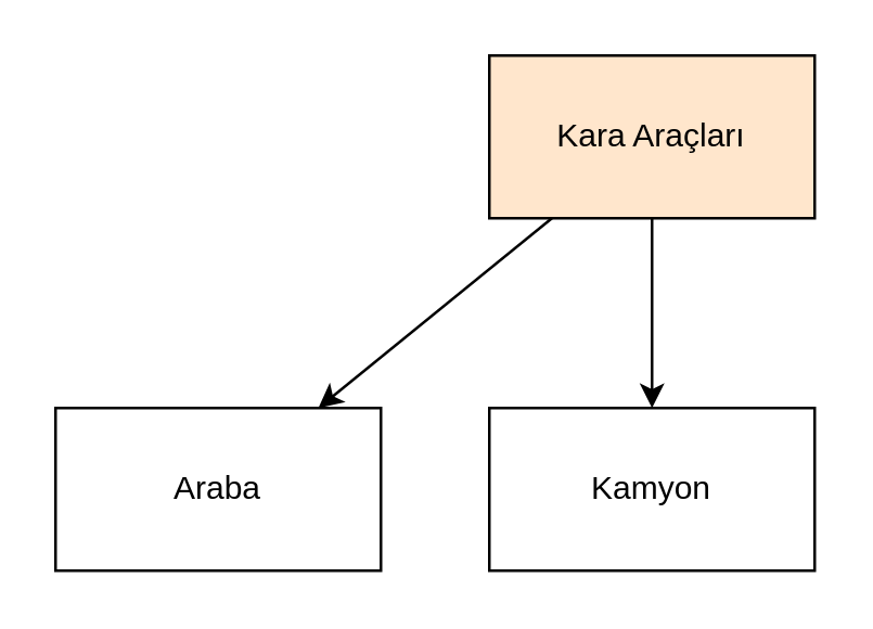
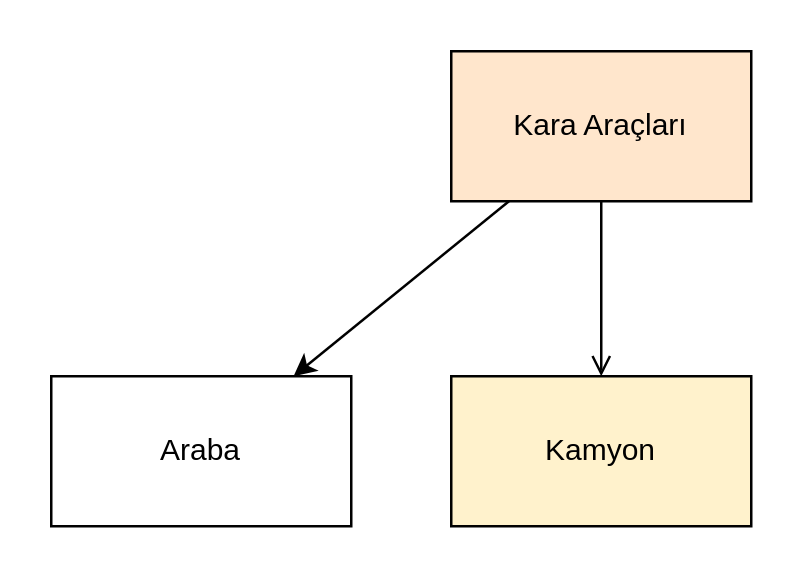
  <mxCell id="0" />
  <mxCell id="1" parent="0" />
  <mxCell id="2" value="" style="edgeStyle=none;html=1;" edge="1" parent="1" source="4" target="5"><mxGeometry relative="1" as="geometry" /></mxCell>
- <mxCell id="3" value="" style="edgeStyle=none;html=1;" edge="1" parent="1" source="4" target="6"><mxGeometry relative="1" as="geometry" /></mxCell>
+ <mxCell id="3" value="" style="edgeStyle=none;html=1;endArrow=open;" edge="1" parent="1" source="4" target="6"><mxGeometry relative="1" as="geometry" /></mxCell>
  <mxCell id="4" value="Kara Araçları" style="rounded=0;whiteSpace=wrap;html=1;fillColor=#ffe6cc;" vertex="1" parent="1"><mxGeometry x="180" y="20" width="120" height="60" as="geometry" /></mxCell>
  <mxCell id="5" value="Araba" style="rounded=0;whiteSpace=wrap;html=1;" vertex="1" parent="1"><mxGeometry x="20" y="150" width="120" height="60" as="geometry" /></mxCell>
- <mxCell id="6" value="Kamyon" style="rounded=0;whiteSpace=wrap;html=1;" vertex="1" parent="1"><mxGeometry x="180" y="150" width="120" height="60" as="geometry" /></mxCell>
+ <mxCell id="6" value="Kamyon" style="rounded=0;whiteSpace=wrap;html=1;fillColor=#fff2cc;" vertex="1" parent="1"><mxGeometry x="180" y="150" width="120" height="60" as="geometry" /></mxCell>
